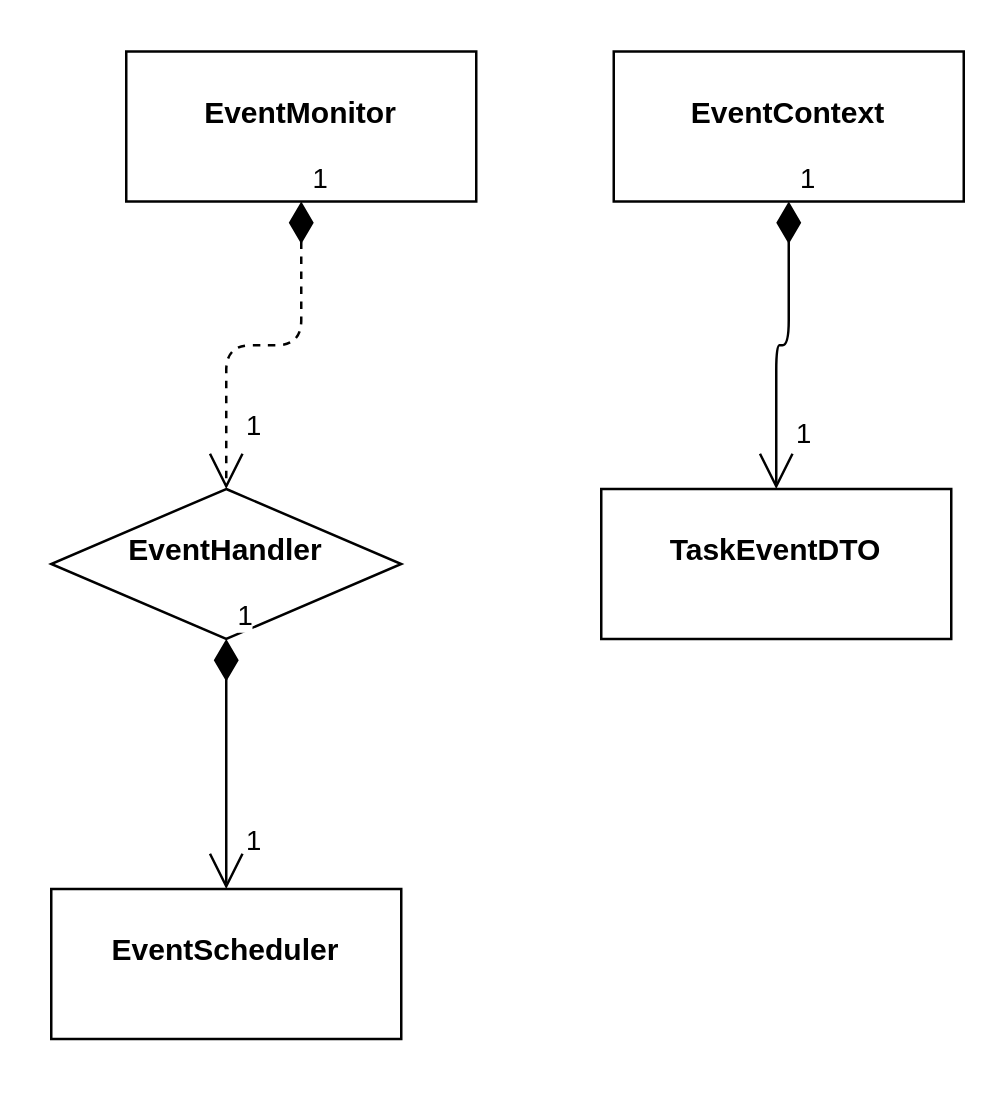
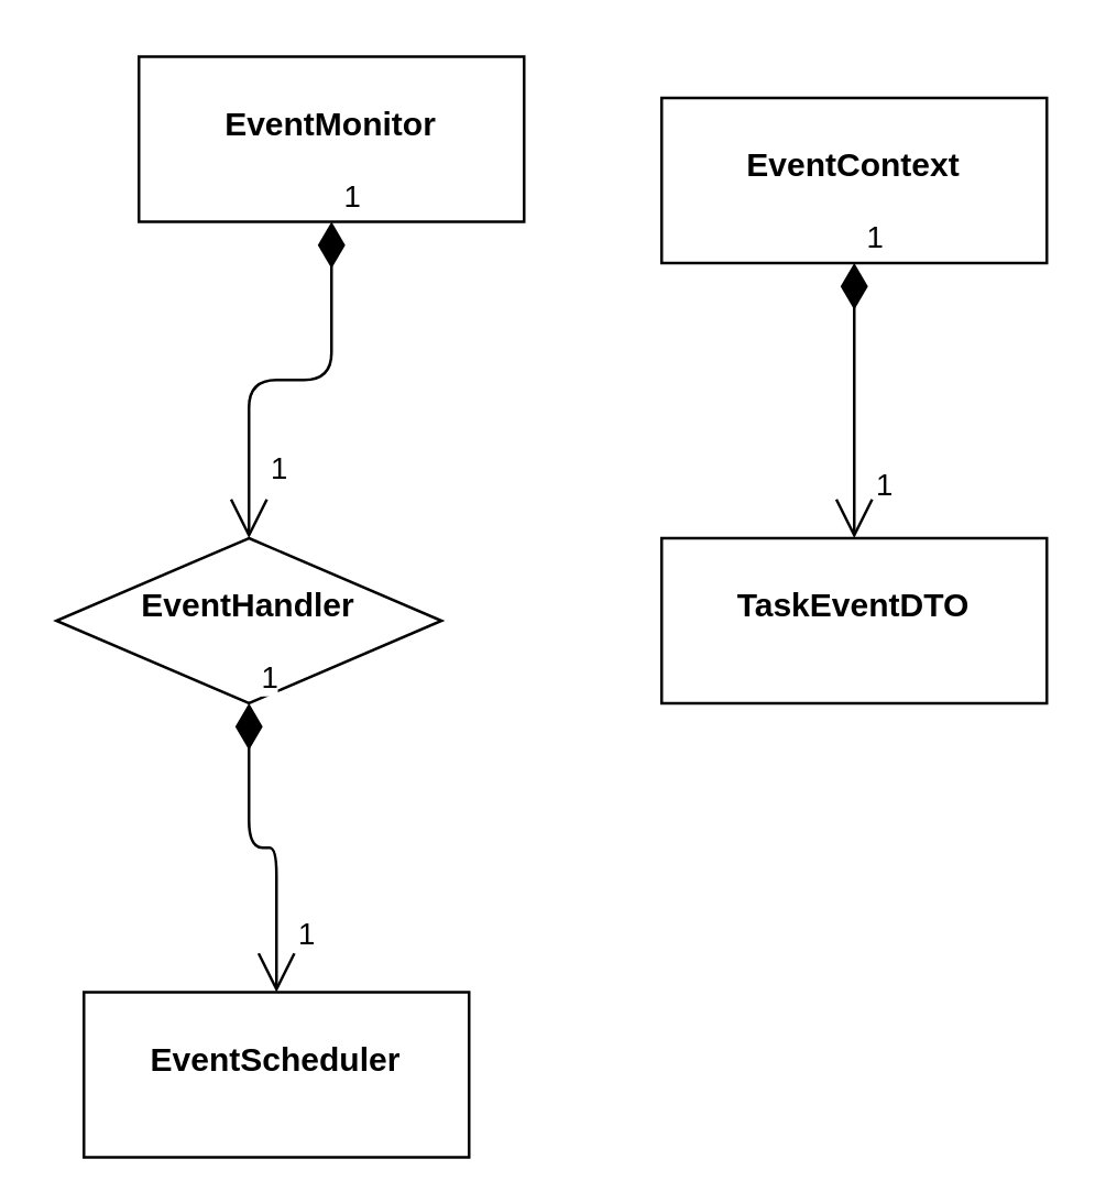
  <mxCell id="0" />
  <mxCell id="1" parent="0" />
  <mxCell id="2" value="&lt;p style=&quot;margin: 0px ; margin-top: 4px ; text-align: center&quot;&gt;&lt;br&gt;&lt;b&gt;EventMonitor&lt;/b&gt;&lt;br&gt;&lt;/p&gt;" style="verticalAlign=top;align=left;overflow=fill;fontSize=12;fontFamily=Helvetica;html=1;" vertex="1" parent="1"><mxGeometry x="50" y="20" width="140" height="60" as="geometry" /></mxCell>
  <mxCell id="3" value="&lt;p style=&quot;margin: 0px ; margin-top: 4px ; text-align: center&quot;&gt;&lt;br&gt;&lt;b&gt;EventHandler&lt;/b&gt;&lt;br&gt;&lt;/p&gt;" style="rhombus;verticalAlign=top;align=left;overflow=fill;fontSize=12;fontFamily=Helvetica;html=1;" vertex="1" parent="1"><mxGeometry x="20" y="195" width="140" height="60" as="geometry" /></mxCell>
- <mxCell id="4" value="1" style="endArrow=open;html=1;endSize=12;startArrow=diamondThin;startSize=14;startFill=1;edgeStyle=orthogonalEdgeStyle;align=left;verticalAlign=bottom;exitX=0.5;exitY=1;exitDx=0;exitDy=0;entryX=0.5;entryY=0;entryDx=0;entryDy=0;dashed=1;" edge="1" parent="1" source="2" target="3"><mxGeometry x="-1" y="3" relative="1" as="geometry"><mxPoint x="-130" y="335" as="sourcePoint" /><mxPoint x="30" y="335" as="targetPoint" /></mxGeometry></mxCell>
+ <mxCell id="4" value="1" style="endArrow=open;html=1;endSize=12;startArrow=diamondThin;startSize=14;startFill=1;edgeStyle=orthogonalEdgeStyle;align=left;verticalAlign=bottom;exitX=0.5;exitY=1;exitDx=0;exitDy=0;entryX=0.5;entryY=0;entryDx=0;entryDy=0;" edge="1" parent="1" source="2" target="3"><mxGeometry x="-1" y="3" relative="1" as="geometry"><mxPoint x="-130" y="335" as="sourcePoint" /><mxPoint x="30" y="335" as="targetPoint" /></mxGeometry></mxCell>
  <mxCell id="5" value="1" style="edgeLabel;html=1;align=center;verticalAlign=middle;resizable=0;points=[];" vertex="1" connectable="0" parent="4"><mxGeometry x="0.72" y="1" relative="1" as="geometry"><mxPoint x="9" y="-6" as="offset" /></mxGeometry></mxCell>
- <mxCell id="6" value="&lt;p style=&quot;margin: 0px ; margin-top: 4px ; text-align: center&quot;&gt;&lt;br&gt;&lt;b&gt;EventScheduler&lt;/b&gt;&lt;br&gt;&lt;/p&gt;" style="verticalAlign=top;align=left;overflow=fill;fontSize=12;fontFamily=Helvetica;html=1;" vertex="1" parent="1"><mxGeometry x="20" y="355" width="140" height="60" as="geometry" /></mxCell>
+ <mxCell id="6" value="&lt;p style=&quot;margin: 0px ; margin-top: 4px ; text-align: center&quot;&gt;&lt;br&gt;&lt;b&gt;EventScheduler&lt;/b&gt;&lt;br&gt;&lt;/p&gt;" style="verticalAlign=top;align=left;overflow=fill;fontSize=12;fontFamily=Helvetica;html=1;" vertex="1" parent="1"><mxGeometry x="30" y="360" width="140" height="60" as="geometry" /></mxCell>
  <mxCell id="7" value="1" style="endArrow=open;html=1;endSize=12;startArrow=diamondThin;startSize=14;startFill=1;edgeStyle=orthogonalEdgeStyle;align=left;verticalAlign=bottom;exitX=0.5;exitY=1;exitDx=0;exitDy=0;entryX=0.5;entryY=0;entryDx=0;entryDy=0;" edge="1" parent="1" source="3" target="6"><mxGeometry x="-1" y="3" relative="1" as="geometry"><mxPoint x="100" y="105" as="sourcePoint" /><mxPoint x="100" y="205" as="targetPoint" /></mxGeometry></mxCell>
  <mxCell id="8" value="1" style="edgeLabel;html=1;align=center;verticalAlign=middle;resizable=0;points=[];" vertex="1" connectable="0" parent="7"><mxGeometry x="0.72" y="1" relative="1" as="geometry"><mxPoint x="9" y="-6" as="offset" /></mxGeometry></mxCell>
- <mxCell id="9" value="&lt;p style=&quot;margin: 0px ; margin-top: 4px ; text-align: center&quot;&gt;&lt;br&gt;&lt;b&gt;EventContext&lt;/b&gt;&lt;br&gt;&lt;/p&gt;" style="verticalAlign=top;align=left;overflow=fill;fontSize=12;fontFamily=Helvetica;html=1;" vertex="1" parent="1"><mxGeometry x="245" y="20" width="140" height="60" as="geometry" /></mxCell>
+ <mxCell id="9" value="&lt;p style=&quot;margin: 0px ; margin-top: 4px ; text-align: center&quot;&gt;&lt;br&gt;&lt;b&gt;EventContext&lt;/b&gt;&lt;br&gt;&lt;/p&gt;" style="verticalAlign=top;align=left;overflow=fill;fontSize=12;fontFamily=Helvetica;html=1;" vertex="1" parent="1"><mxGeometry x="240" y="35" width="140" height="60" as="geometry" /></mxCell>
  <mxCell id="10" value="&lt;p style=&quot;margin: 0px ; margin-top: 4px ; text-align: center&quot;&gt;&lt;br&gt;&lt;b&gt;TaskEventDTO&lt;/b&gt;&lt;br&gt;&lt;/p&gt;" style="verticalAlign=top;align=left;overflow=fill;fontSize=12;fontFamily=Helvetica;html=1;" vertex="1" parent="1"><mxGeometry x="240" y="195" width="140" height="60" as="geometry" /></mxCell>
  <mxCell id="11" value="1" style="endArrow=open;html=1;endSize=12;startArrow=diamondThin;startSize=14;startFill=1;edgeStyle=orthogonalEdgeStyle;align=left;verticalAlign=bottom;exitX=0.5;exitY=1;exitDx=0;exitDy=0;entryX=0.5;entryY=0;entryDx=0;entryDy=0;" edge="1" parent="1" source="9" target="10"><mxGeometry x="-1" y="3" relative="1" as="geometry"><mxPoint x="100" y="105" as="sourcePoint" /><mxPoint x="100" y="205" as="targetPoint" /></mxGeometry></mxCell>
  <mxCell id="12" value="1" style="edgeLabel;html=1;align=center;verticalAlign=middle;resizable=0;points=[];" vertex="1" connectable="0" parent="11"><mxGeometry x="0.72" y="1" relative="1" as="geometry"><mxPoint x="9" y="-6" as="offset" /></mxGeometry></mxCell>
